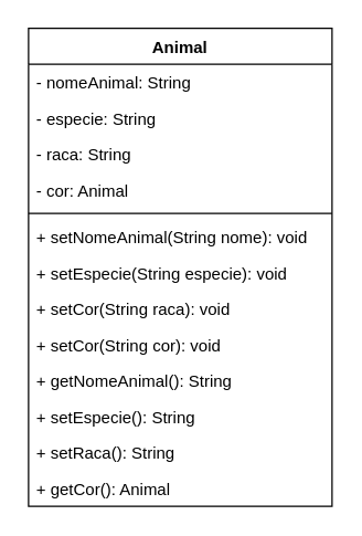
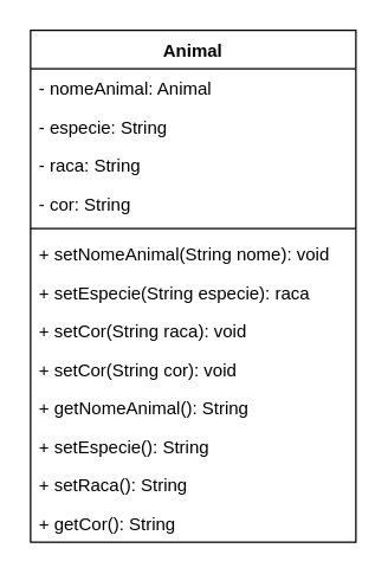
  <mxCell id="0" />
  <mxCell id="1" parent="0" />
  <mxCell id="2" value="Animal" style="swimlane;fontStyle=1;align=center;verticalAlign=top;childLayout=stackLayout;horizontal=1;startSize=26;horizontalStack=0;resizeParent=1;resizeParentMax=0;resizeLast=0;collapsible=1;marginBottom=0;" parent="1" vertex="1"><mxGeometry x="20" y="20" width="220" height="346" as="geometry" /></mxCell>
- <mxCell id="3" value="- nomeAnimal: String" style="text;strokeColor=none;fillColor=none;align=left;verticalAlign=top;spacingLeft=4;spacingRight=4;overflow=hidden;rotatable=0;points=[[0,0.5],[1,0.5]];portConstraint=eastwest;" parent="2" vertex="1"><mxGeometry y="26" width="220" height="26" as="geometry" /></mxCell>
+ <mxCell id="3" value="- nomeAnimal: Animal" style="text;strokeColor=none;fillColor=none;align=left;verticalAlign=top;spacingLeft=4;spacingRight=4;overflow=hidden;rotatable=0;points=[[0,0.5],[1,0.5]];portConstraint=eastwest;" parent="2" vertex="1"><mxGeometry y="26" width="220" height="26" as="geometry" /></mxCell>
  <mxCell id="4" value="- especie: String" style="text;strokeColor=none;fillColor=none;align=left;verticalAlign=top;spacingLeft=4;spacingRight=4;overflow=hidden;rotatable=0;points=[[0,0.5],[1,0.5]];portConstraint=eastwest;" parent="2" vertex="1"><mxGeometry y="52" width="220" height="26" as="geometry" /></mxCell>
  <mxCell id="5" value="- raca: String" style="text;strokeColor=none;fillColor=none;align=left;verticalAlign=top;spacingLeft=4;spacingRight=4;overflow=hidden;rotatable=0;points=[[0,0.5],[1,0.5]];portConstraint=eastwest;" parent="2" vertex="1"><mxGeometry y="78" width="220" height="26" as="geometry" /></mxCell>
- <mxCell id="6" value="- cor: Animal" style="text;strokeColor=none;fillColor=none;align=left;verticalAlign=top;spacingLeft=4;spacingRight=4;overflow=hidden;rotatable=0;points=[[0,0.5],[1,0.5]];portConstraint=eastwest;" parent="2" vertex="1"><mxGeometry y="104" width="220" height="26" as="geometry" /></mxCell>
+ <mxCell id="6" value="- cor: String" style="text;strokeColor=none;fillColor=none;align=left;verticalAlign=top;spacingLeft=4;spacingRight=4;overflow=hidden;rotatable=0;points=[[0,0.5],[1,0.5]];portConstraint=eastwest;" parent="2" vertex="1"><mxGeometry y="104" width="220" height="26" as="geometry" /></mxCell>
  <mxCell id="7" value="" style="line;strokeWidth=1;fillColor=none;align=left;verticalAlign=middle;spacingTop=-1;spacingLeft=3;spacingRight=3;rotatable=0;labelPosition=right;points=[];portConstraint=eastwest;" parent="2" vertex="1"><mxGeometry y="130" width="220" height="8" as="geometry" /></mxCell>
  <mxCell id="8" value="+ setNomeAnimal(String nome): void" style="text;strokeColor=none;fillColor=none;align=left;verticalAlign=top;spacingLeft=4;spacingRight=4;overflow=hidden;rotatable=0;points=[[0,0.5],[1,0.5]];portConstraint=eastwest;" parent="2" vertex="1"><mxGeometry y="138" width="220" height="26" as="geometry" /></mxCell>
- <mxCell id="9" value="+ setEspecie(String especie): void" style="text;strokeColor=none;fillColor=none;align=left;verticalAlign=top;spacingLeft=4;spacingRight=4;overflow=hidden;rotatable=0;points=[[0,0.5],[1,0.5]];portConstraint=eastwest;" parent="2" vertex="1"><mxGeometry y="164" width="220" height="26" as="geometry" /></mxCell>
+ <mxCell id="9" value="+ setEspecie(String especie): raca" style="text;strokeColor=none;fillColor=none;align=left;verticalAlign=top;spacingLeft=4;spacingRight=4;overflow=hidden;rotatable=0;points=[[0,0.5],[1,0.5]];portConstraint=eastwest;" parent="2" vertex="1"><mxGeometry y="164" width="220" height="26" as="geometry" /></mxCell>
  <mxCell id="10" value="+ setCor(String raca): void" style="text;strokeColor=none;fillColor=none;align=left;verticalAlign=top;spacingLeft=4;spacingRight=4;overflow=hidden;rotatable=0;points=[[0,0.5],[1,0.5]];portConstraint=eastwest;" parent="2" vertex="1"><mxGeometry y="190" width="220" height="26" as="geometry" /></mxCell>
  <mxCell id="11" value="+ setCor(String cor): void" style="text;strokeColor=none;fillColor=none;align=left;verticalAlign=top;spacingLeft=4;spacingRight=4;overflow=hidden;rotatable=0;points=[[0,0.5],[1,0.5]];portConstraint=eastwest;" parent="2" vertex="1"><mxGeometry y="216" width="220" height="26" as="geometry" /></mxCell>
  <mxCell id="12" value="+ getNomeAnimal(): String" style="text;strokeColor=none;fillColor=none;align=left;verticalAlign=top;spacingLeft=4;spacingRight=4;overflow=hidden;rotatable=0;points=[[0,0.5],[1,0.5]];portConstraint=eastwest;" parent="2" vertex="1"><mxGeometry y="242" width="220" height="26" as="geometry" /></mxCell>
  <mxCell id="13" value="+ setEspecie(): String" style="text;strokeColor=none;fillColor=none;align=left;verticalAlign=top;spacingLeft=4;spacingRight=4;overflow=hidden;rotatable=0;points=[[0,0.5],[1,0.5]];portConstraint=eastwest;" parent="2" vertex="1"><mxGeometry y="268" width="220" height="26" as="geometry" /></mxCell>
  <mxCell id="14" value="+ setRaca(): String" style="text;strokeColor=none;fillColor=none;align=left;verticalAlign=top;spacingLeft=4;spacingRight=4;overflow=hidden;rotatable=0;points=[[0,0.5],[1,0.5]];portConstraint=eastwest;" parent="2" vertex="1"><mxGeometry y="294" width="220" height="26" as="geometry" /></mxCell>
- <mxCell id="15" value="+ getCor(): Animal" style="text;strokeColor=none;fillColor=none;align=left;verticalAlign=top;spacingLeft=4;spacingRight=4;overflow=hidden;rotatable=0;points=[[0,0.5],[1,0.5]];portConstraint=eastwest;" parent="2" vertex="1"><mxGeometry y="320" width="220" height="26" as="geometry" /></mxCell>
+ <mxCell id="15" value="+ getCor(): String" style="text;strokeColor=none;fillColor=none;align=left;verticalAlign=top;spacingLeft=4;spacingRight=4;overflow=hidden;rotatable=0;points=[[0,0.5],[1,0.5]];portConstraint=eastwest;" parent="2" vertex="1"><mxGeometry y="320" width="220" height="26" as="geometry" /></mxCell>
